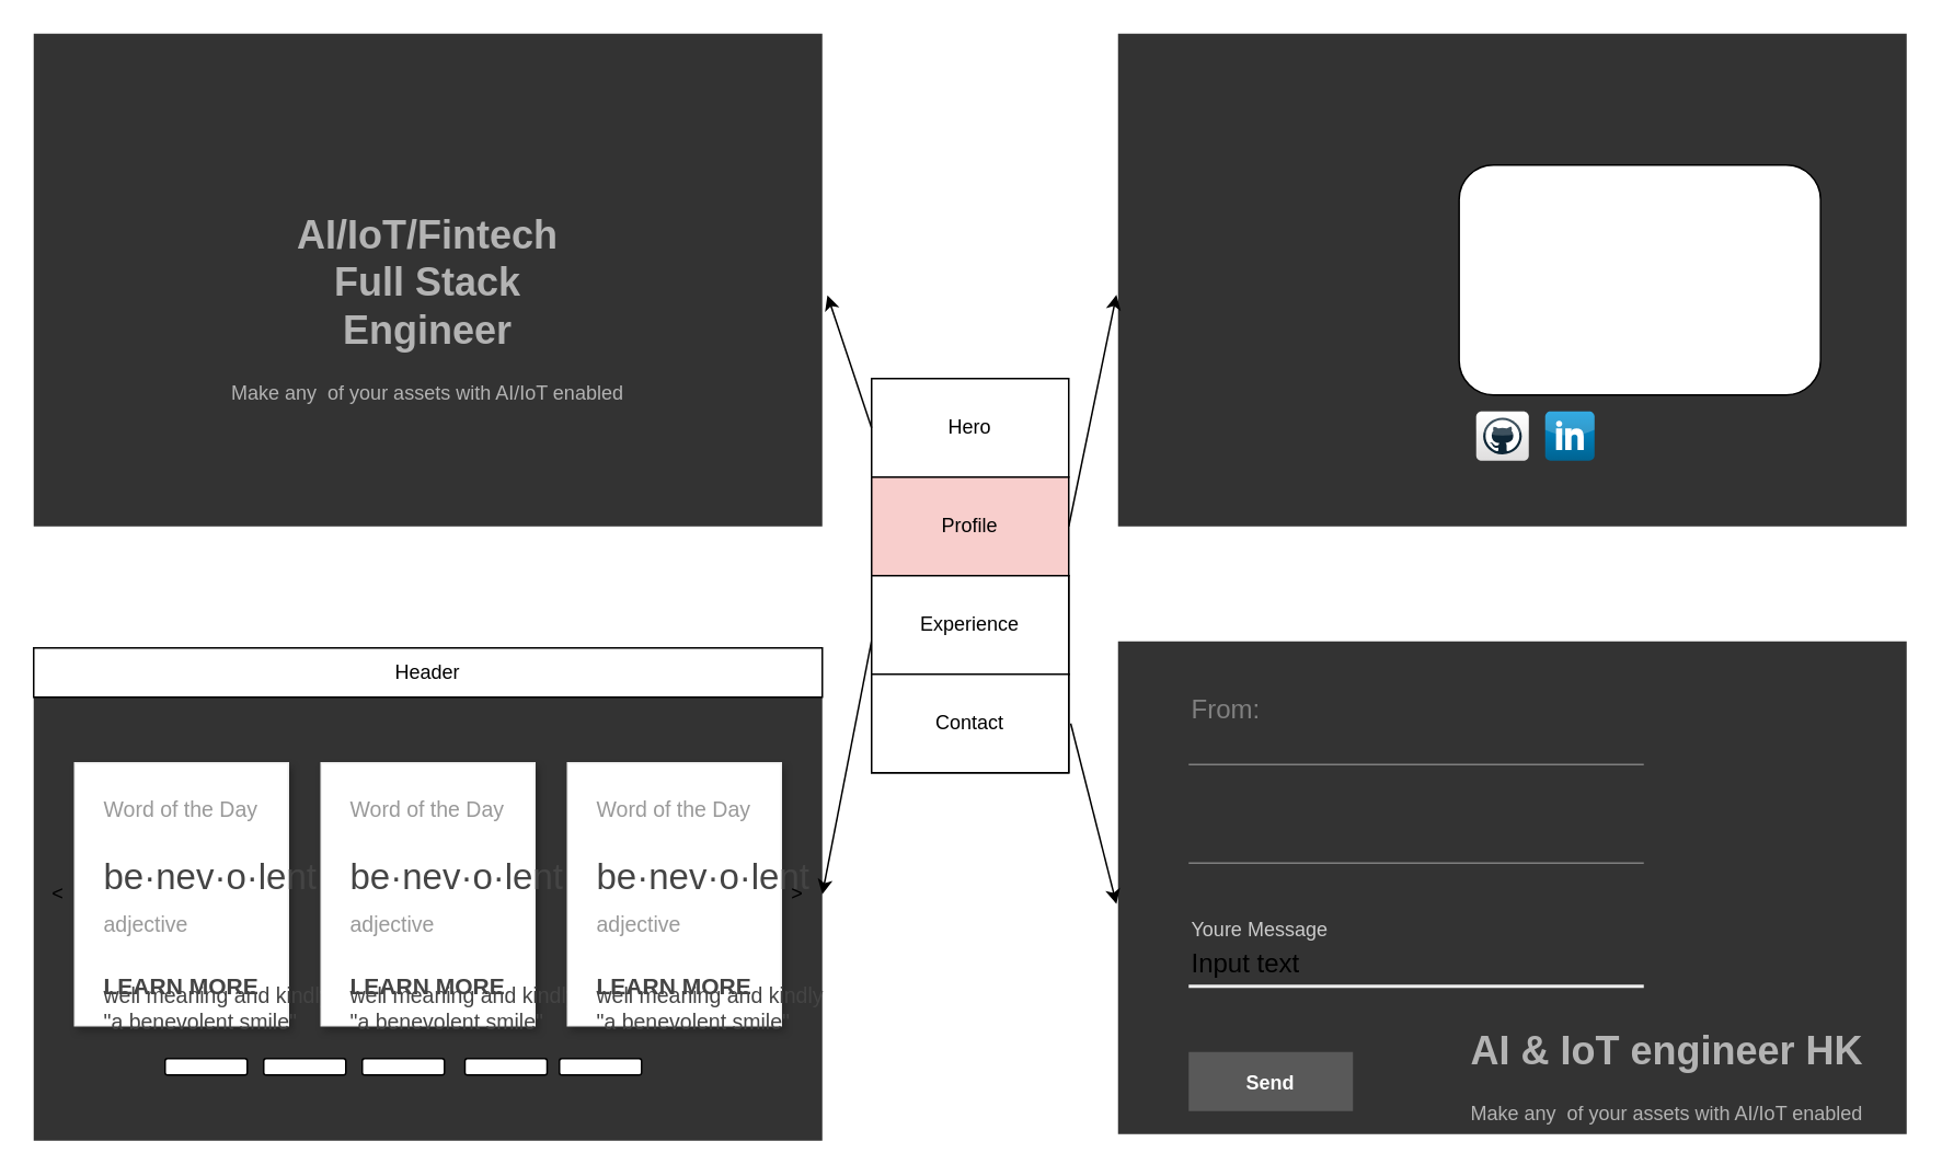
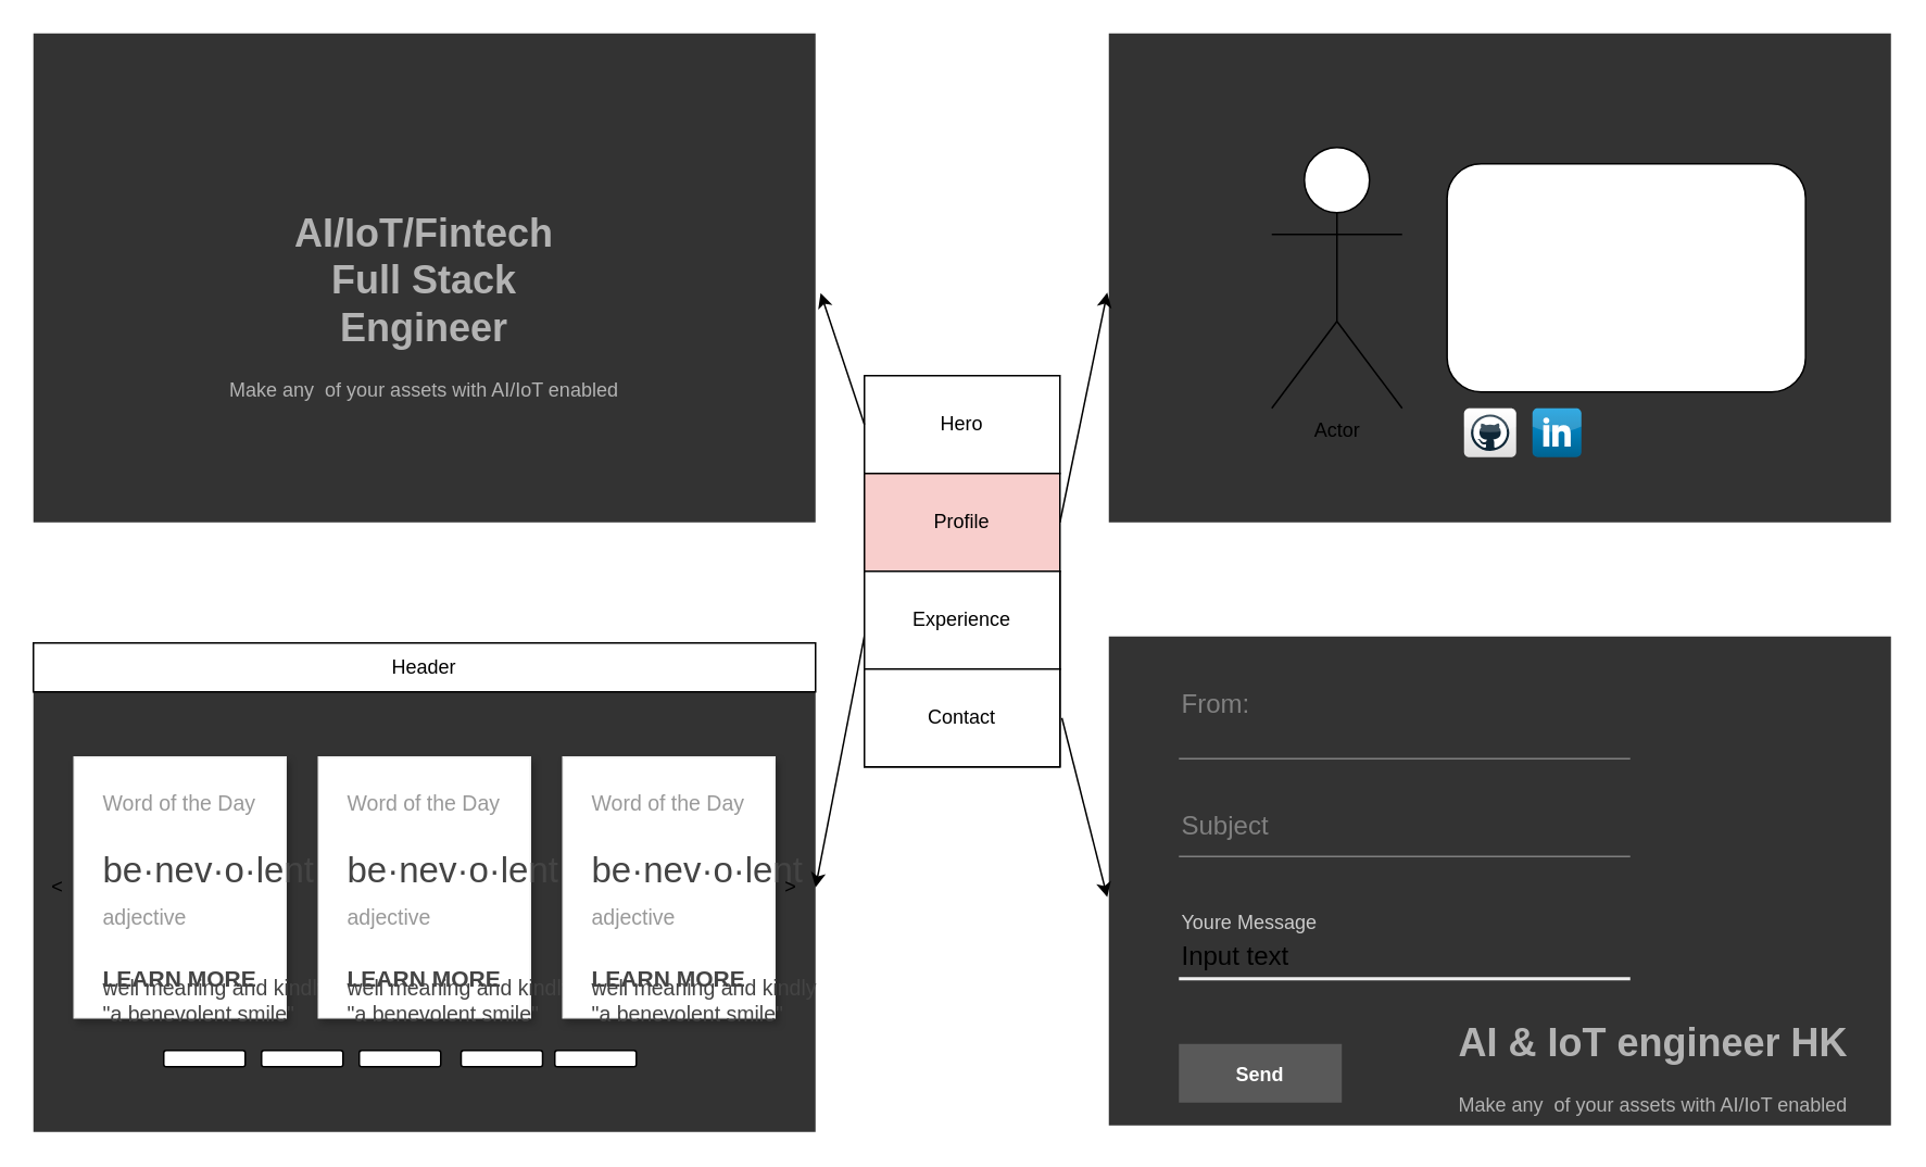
  <mxCell id="0" />
  <mxCell id="1" parent="0" />
  <mxCell id="2" value="" style="shape=rect;fillColor=#333333;strokeColor=none;" vertex="1" parent="1"><mxGeometry x="680" y="20" width="480" height="300" as="geometry" /></mxCell>
  <mxCell id="3" value="Hero" style="rounded=0;whiteSpace=wrap;html=1;" vertex="1" parent="1"><mxGeometry x="530" y="230" width="120" height="60" as="geometry" /></mxCell>
  <mxCell id="4" value="Profile" style="rounded=0;whiteSpace=wrap;html=1;fillColor=#f8cecc;" vertex="1" parent="1"><mxGeometry x="530" y="290" width="120" height="60" as="geometry" /></mxCell>
  <mxCell id="5" value="Experience" style="rounded=0;whiteSpace=wrap;html=1;" vertex="1" parent="1"><mxGeometry x="530" y="350" width="120" height="60" as="geometry" /></mxCell>
  <mxCell id="6" value="Contact" style="rounded=0;whiteSpace=wrap;html=1;" vertex="1" parent="1"><mxGeometry x="530" y="410" width="120" height="60" as="geometry" /></mxCell>
  <mxCell id="7" value="" style="shape=rect;fillColor=#333333;strokeColor=none;" vertex="1" parent="1"><mxGeometry x="20" y="20" width="480" height="300" as="geometry" /></mxCell>
  <mxCell id="8" value="&lt;h1&gt;AI/IoT/Fintech&lt;br&gt;Full Stack&lt;br&gt;Engineer&lt;/h1&gt;&lt;p&gt;Make any&amp;nbsp; of your assets with AI/IoT enabled&lt;/p&gt;" style="text;html=1;strokeColor=none;fillColor=none;spacing=5;spacingTop=-20;whiteSpace=wrap;overflow=hidden;rounded=0;fontColor=#B3B3B3;align=center;" vertex="1" parent="1"><mxGeometry x="125" y="122.5" width="270" height="137.5" as="geometry" /></mxCell>
  <mxCell id="9" value="" style="shape=rect;fillColor=#333333;strokeColor=none;" vertex="1" parent="1"><mxGeometry x="20" y="394" width="480" height="300" as="geometry" /></mxCell>
  <mxCell id="10" value="Header&lt;span style=&quot;color: rgba(0 , 0 , 0 , 0) ; font-family: monospace ; font-size: 0px&quot;&gt;%3CmxGraphModel%3E%3Croot%3E%3CmxCell%20id%3D%220%22%2F%3E%3CmxCell%20id%3D%221%22%20parent%3D%220%22%2F%3E%3CmxCell%20id%3D%222%22%20value%3D%22%22%20style%3D%22shape%3Drect%3BfillColor%3D%23ffffff%3BstrokeColor%3D%23eeeeee%3Bshadow%3D1%3B%22%20vertex%3D%221%22%20parent%3D%221%22%3E%3CmxGeometry%20x%3D%22730%22%20y%3D%22140%22%20width%3D%22180%22%20height%3D%22220%22%20as%3D%22geometry%22%2F%3E%3C%2FmxCell%3E%3CmxCell%20id%3D%223%22%20value%3D%22Word%20of%20the%20Day%22%20style%3D%22text%3BfontColor%3D%23999999%3BfontSize%3D13%3BfontStyle%3D0%3BverticalAlign%3Dbottom%3BspacingBottom%3D2%3BspacingLeft%3D16%3BresizeWidth%3D1%3B%22%20vertex%3D%221%22%20parent%3D%222%22%3E%3CmxGeometry%20width%3D%22180%22%20height%3D%2240%22%20relative%3D%221%22%20as%3D%22geometry%22%2F%3E%3C%2FmxCell%3E%3CmxCell%20id%3D%224%22%20value%3D%22be%C2%B7nev%C2%B7o%C2%B7lent%22%20style%3D%22text%3BfontColor%3D%23444444%3BfontSize%3D22%3BfontStyle%3D0%3BverticalAlign%3Dbottom%3BspacingBottom%3D2%3BspacingLeft%3D16%3BresizeWidth%3D1%3B%22%20vertex%3D%221%22%20parent%3D%222%22%3E%3CmxGeometry%20width%3D%22180%22%20height%3D%2240%22%20relative%3D%221%22%20as%3D%22geometry%22%3E%3CmxPoint%20y%3D%2244%22%20as%3D%22offset%22%2F%3E%3C%2FmxGeometry%3E%3C%2FmxCell%3E%3CmxCell%20id%3D%225%22%20value%3D%22adjective%22%20style%3D%22text%3BfontColor%3D%23999999%3BfontSize%3D13%3BfontStyle%3D0%3BverticalAlign%3Dbottom%3BspacingBottom%3D2%3BspacingLeft%3D16%3BresizeWidth%3D1%3B%22%20vertex%3D%221%22%20parent%3D%222%22%3E%3CmxGeometry%20width%3D%22180%22%20height%3D%2230%22%20relative%3D%221%22%20as%3D%22geometry%22%3E%3CmxPoint%20y%3D%2280%22%20as%3D%22offset%22%2F%3E%3C%2FmxGeometry%3E%3C%2FmxCell%3E%3CmxCell%20id%3D%226%22%20value%3D%22well%20meaning%20and%20kindly%26%2310%3B%26quot%3Ba%20benevolent%20smile%26quot%3B%22%20style%3D%22text%3BfontColor%3D%23444444%3BfontSize%3D13%3BfontStyle%3D0%3BverticalAlign%3Dmiddle%3BspacingBottom%3D2%3BspacingLeft%3D16%3BresizeWidth%3D1%3B%22%20vertex%3D%221%22%20parent%3D%222%22%3E%3CmxGeometry%20width%3D%22180%22%20height%3D%2240%22%20relative%3D%221%22%20as%3D%22geometry%22%3E%3CmxPoint%20y%3D%22130%22%20as%3D%22offset%22%2F%3E%3C%2FmxGeometry%3E%3C%2FmxCell%3E%3CmxCell%20id%3D%227%22%20value%3D%22LEARN%20MORE%22%20style%3D%22text%3BfontColor%3D%23444444%3BfontSize%3D14%3BfontStyle%3D1%3BverticalAlign%3Dmiddle%3BspacingBottom%3D2%3BspacingLeft%3D16%3BresizeWidth%3D1%3B%22%20vertex%3D%221%22%20parent%3D%222%22%3E%3CmxGeometry%20y%3D%221%22%20width%3D%22180%22%20height%3D%2248%22%20relative%3D%221%22%20as%3D%22geometry%22%3E%3CmxPoint%20y%3D%22-48%22%20as%3D%22offset%22%2F%3E%3C%2FmxGeometry%3E%3C%2FmxCell%3E%3C%2Froot%3E%3C%2FmxGraphModel%3E&lt;/span&gt;" style="rounded=0;whiteSpace=wrap;html=1;" vertex="1" parent="1"><mxGeometry x="20" y="394" width="480" height="30" as="geometry" /></mxCell>
  <mxCell id="11" value="" style="shape=rect;fillColor=#ffffff;strokeColor=#eeeeee;shadow=1;" vertex="1" parent="1"><mxGeometry x="45" y="464" width="130" height="160" as="geometry" /></mxCell>
  <mxCell id="12" value="Word of the Day" style="text;fontColor=#999999;fontSize=13;fontStyle=0;verticalAlign=bottom;spacingBottom=2;spacingLeft=16;resizeWidth=1;" vertex="1" parent="11"><mxGeometry width="130" height="40" relative="1" as="geometry" /></mxCell>
  <mxCell id="13" value="be·nev·o·lent" style="text;fontColor=#444444;fontSize=22;fontStyle=0;verticalAlign=bottom;spacingBottom=2;spacingLeft=16;resizeWidth=1;" vertex="1" parent="11"><mxGeometry width="130" height="40" relative="1" as="geometry"><mxPoint y="44" as="offset" /></mxGeometry></mxCell>
  <mxCell id="14" value="adjective" style="text;fontColor=#999999;fontSize=13;fontStyle=0;verticalAlign=bottom;spacingBottom=2;spacingLeft=16;resizeWidth=1;" vertex="1" parent="11"><mxGeometry width="130" height="30" relative="1" as="geometry"><mxPoint y="80" as="offset" /></mxGeometry></mxCell>
  <mxCell id="15" value="well meaning and kindly&#10;&quot;a benevolent smile&quot;" style="text;fontColor=#444444;fontSize=13;fontStyle=0;verticalAlign=middle;spacingBottom=2;spacingLeft=16;resizeWidth=1;" vertex="1" parent="11"><mxGeometry width="130" height="40" relative="1" as="geometry"><mxPoint y="130" as="offset" /></mxGeometry></mxCell>
  <mxCell id="16" value="LEARN MORE" style="text;fontColor=#444444;fontSize=14;fontStyle=1;verticalAlign=middle;spacingBottom=2;spacingLeft=16;resizeWidth=1;" vertex="1" parent="11"><mxGeometry y="1" width="130" height="48" relative="1" as="geometry"><mxPoint y="-48" as="offset" /></mxGeometry></mxCell>
  <mxCell id="17" value="" style="shape=rect;fillColor=#ffffff;strokeColor=#eeeeee;shadow=1;" vertex="1" parent="1"><mxGeometry x="195" y="464" width="130" height="160" as="geometry" /></mxCell>
  <mxCell id="18" value="Word of the Day" style="text;fontColor=#999999;fontSize=13;fontStyle=0;verticalAlign=bottom;spacingBottom=2;spacingLeft=16;resizeWidth=1;" vertex="1" parent="17"><mxGeometry width="130" height="40" relative="1" as="geometry" /></mxCell>
  <mxCell id="19" value="be·nev·o·lent" style="text;fontColor=#444444;fontSize=22;fontStyle=0;verticalAlign=bottom;spacingBottom=2;spacingLeft=16;resizeWidth=1;" vertex="1" parent="17"><mxGeometry width="130" height="40" relative="1" as="geometry"><mxPoint y="44" as="offset" /></mxGeometry></mxCell>
  <mxCell id="20" value="adjective" style="text;fontColor=#999999;fontSize=13;fontStyle=0;verticalAlign=bottom;spacingBottom=2;spacingLeft=16;resizeWidth=1;" vertex="1" parent="17"><mxGeometry width="130" height="30" relative="1" as="geometry"><mxPoint y="80" as="offset" /></mxGeometry></mxCell>
  <mxCell id="21" value="well meaning and kindly&#10;&quot;a benevolent smile&quot;" style="text;fontColor=#444444;fontSize=13;fontStyle=0;verticalAlign=middle;spacingBottom=2;spacingLeft=16;resizeWidth=1;" vertex="1" parent="17"><mxGeometry width="130" height="40" relative="1" as="geometry"><mxPoint y="130" as="offset" /></mxGeometry></mxCell>
  <mxCell id="22" value="LEARN MORE" style="text;fontColor=#444444;fontSize=14;fontStyle=1;verticalAlign=middle;spacingBottom=2;spacingLeft=16;resizeWidth=1;" vertex="1" parent="17"><mxGeometry y="1" width="130" height="48" relative="1" as="geometry"><mxPoint y="-48" as="offset" /></mxGeometry></mxCell>
  <mxCell id="23" value="" style="shape=rect;fillColor=#ffffff;strokeColor=#eeeeee;shadow=1;" vertex="1" parent="1"><mxGeometry x="345" y="464" width="130" height="160" as="geometry" /></mxCell>
  <mxCell id="24" value="Word of the Day" style="text;fontColor=#999999;fontSize=13;fontStyle=0;verticalAlign=bottom;spacingBottom=2;spacingLeft=16;resizeWidth=1;" vertex="1" parent="23"><mxGeometry width="130" height="40" relative="1" as="geometry" /></mxCell>
  <mxCell id="25" value="be·nev·o·lent" style="text;fontColor=#444444;fontSize=22;fontStyle=0;verticalAlign=bottom;spacingBottom=2;spacingLeft=16;resizeWidth=1;" vertex="1" parent="23"><mxGeometry width="130" height="40" relative="1" as="geometry"><mxPoint y="44" as="offset" /></mxGeometry></mxCell>
  <mxCell id="26" value="adjective" style="text;fontColor=#999999;fontSize=13;fontStyle=0;verticalAlign=bottom;spacingBottom=2;spacingLeft=16;resizeWidth=1;" vertex="1" parent="23"><mxGeometry width="130" height="30" relative="1" as="geometry"><mxPoint y="80" as="offset" /></mxGeometry></mxCell>
  <mxCell id="27" value="well meaning and kindly&#10;&quot;a benevolent smile&quot;" style="text;fontColor=#444444;fontSize=13;fontStyle=0;verticalAlign=middle;spacingBottom=2;spacingLeft=16;resizeWidth=1;" vertex="1" parent="23"><mxGeometry width="130" height="40" relative="1" as="geometry"><mxPoint y="130" as="offset" /></mxGeometry></mxCell>
  <mxCell id="28" value="LEARN MORE" style="text;fontColor=#444444;fontSize=14;fontStyle=1;verticalAlign=middle;spacingBottom=2;spacingLeft=16;resizeWidth=1;" vertex="1" parent="23"><mxGeometry y="1" width="130" height="48" relative="1" as="geometry"><mxPoint y="-48" as="offset" /></mxGeometry></mxCell>
  <mxCell id="29" value="" style="rounded=1;whiteSpace=wrap;html=1;" vertex="1" parent="1"><mxGeometry x="100" y="644" width="50" height="10" as="geometry" /></mxCell>
  <mxCell id="30" value="" style="rounded=1;whiteSpace=wrap;html=1;" vertex="1" parent="1"><mxGeometry x="160" y="644" width="50" height="10" as="geometry" /></mxCell>
  <mxCell id="31" value="" style="rounded=1;whiteSpace=wrap;html=1;" vertex="1" parent="1"><mxGeometry x="220" y="644" width="50" height="10" as="geometry" /></mxCell>
  <mxCell id="32" value="" style="rounded=1;whiteSpace=wrap;html=1;" vertex="1" parent="1"><mxGeometry x="282.5" y="644" width="50" height="10" as="geometry" /></mxCell>
  <mxCell id="33" value="" style="rounded=1;whiteSpace=wrap;html=1;" vertex="1" parent="1"><mxGeometry x="340" y="644" width="50" height="10" as="geometry" /></mxCell>
  <mxCell id="34" value="&amp;lt;" style="text;html=1;strokeColor=none;fillColor=none;align=center;verticalAlign=middle;whiteSpace=wrap;rounded=0;" vertex="1" parent="1"><mxGeometry x="30" y="509" width="10" height="70" as="geometry" /></mxCell>
  <mxCell id="35" value="&amp;gt;" style="text;html=1;strokeColor=none;fillColor=none;align=center;verticalAlign=middle;whiteSpace=wrap;rounded=0;" vertex="1" parent="1"><mxGeometry x="480" y="509" width="10" height="70" as="geometry" /></mxCell>
  <mxCell id="36" value="" style="endArrow=classic;html=1;exitX=0.003;exitY=0.63;exitDx=0;exitDy=0;entryX=1;entryY=0.5;entryDx=0;entryDy=0;exitPerimeter=0;" edge="1" parent="1" source="49" target="9"><mxGeometry width="50" height="50" relative="1" as="geometry"><mxPoint x="540" y="120" as="sourcePoint" /><mxPoint x="890" y="940" as="targetPoint" /></mxGeometry></mxCell>
  <mxCell id="37" value="" style="shape=rect;fillColor=#333333;strokeColor=none;" vertex="1" parent="1"><mxGeometry x="680" y="390" width="480" height="300" as="geometry" /></mxCell>
  <mxCell id="38" value="&lt;h1&gt;AI &amp;amp; IoT engineer HK&lt;/h1&gt;&lt;p&gt;Make any&amp;nbsp; of your assets with AI/IoT enabled&lt;/p&gt;" style="text;html=1;strokeColor=none;fillColor=none;spacing=5;spacingTop=-20;whiteSpace=wrap;overflow=hidden;rounded=0;fontColor=#B3B3B3;" vertex="1" parent="1"><mxGeometry x="890" y="620" width="270" height="70" as="geometry" /></mxCell>
+ <mxCell id="39" value="Subject" style="text;fontColor=#808080;fontSize=16;verticalAlign=middle;strokeColor=none;fillColor=none;" vertex="1" parent="1"><mxGeometry x="723" y="490" width="346" height="30" as="geometry" /></mxCell>
  <mxCell id="40" value="" style="dashed=0;shape=line;strokeWidth=1;noLabel=1;strokeColor=#cccccc;opacity=50;" vertex="1" parent="1"><mxGeometry x="723" y="520" width="277" height="10" as="geometry" /></mxCell>
  <mxCell id="41" value="Youre Message" style="text;fontColor=#cccccc;fontSize=12;verticalAlign=middle;strokeColor=none;fillColor=none;" vertex="1" parent="1"><mxGeometry x="723" y="550" width="346" height="30" as="geometry" /></mxCell>
  <mxCell id="42" value="Input text" style="text;fontSize=16;verticalAlign=middle;strokeColor=none;fillColor=none;" vertex="1" parent="1"><mxGeometry x="723" y="570" width="346" height="30" as="geometry" /></mxCell>
  <mxCell id="43" value="" style="dashed=0;shape=line;strokeWidth=2;noLabel=1;strokeColor=#eeeeee;" vertex="1" parent="1"><mxGeometry x="723" y="595" width="277" height="10" as="geometry" /></mxCell>
  <mxCell id="44" value="From:" style="text;fontColor=#808080;fontSize=16;verticalAlign=middle;strokeColor=none;fillColor=none;" vertex="1" parent="1"><mxGeometry x="723" y="415" width="346" height="30" as="geometry" /></mxCell>
  <mxCell id="45" value="" style="dashed=0;shape=line;strokeWidth=1;noLabel=1;strokeColor=#cccccc;opacity=50;" vertex="1" parent="1"><mxGeometry x="723" y="460" width="277" height="10" as="geometry" /></mxCell>
  <mxCell id="46" value="Send" style="dashed=0;align=center;fontSize=12;shape=rect;fillColor=#cccccc;opacity=25;strokeColor=none;fontStyle=1;fontColor=#ffffff;shadow=0;" vertex="1" parent="1"><mxGeometry x="723" y="640" width="100" height="36" as="geometry" /></mxCell>
  <mxCell id="47" value="" style="endArrow=classic;html=1;exitX=1;exitY=0.5;exitDx=0;exitDy=0;entryX=-0.002;entryY=0.533;entryDx=0;entryDy=0;entryPerimeter=0;" edge="1" parent="1" target="37"><mxGeometry width="50" height="50" relative="1" as="geometry"><mxPoint x="651.2" y="440" as="sourcePoint" /><mxPoint x="570" y="180" as="targetPoint" /></mxGeometry></mxCell>
  <mxCell id="48" value="" style="rounded=1;whiteSpace=wrap;html=1;" vertex="1" parent="1"><mxGeometry x="887.6" y="100" width="220" height="140" as="geometry" /></mxCell>
  <mxCell id="49" value="Experience" style="rounded=0;whiteSpace=wrap;html=1;" vertex="1" parent="1"><mxGeometry x="530" y="350" width="120" height="60" as="geometry" /></mxCell>
  <mxCell id="50" value="Contact" style="rounded=0;whiteSpace=wrap;html=1;" vertex="1" parent="1"><mxGeometry x="530" y="410" width="120" height="60" as="geometry" /></mxCell>
  <mxCell id="51" value="" style="endArrow=classic;html=1;entryX=-0.002;entryY=0.53;entryDx=0;entryDy=0;entryPerimeter=0;exitX=1;exitY=0.5;exitDx=0;exitDy=0;" edge="1" target="2" parent="1" source="4"><mxGeometry width="50" height="50" relative="1" as="geometry"><mxPoint x="660" y="110" as="sourcePoint" /><mxPoint x="250" y="138.7" as="targetPoint" /></mxGeometry></mxCell>
  <mxCell id="52" value="" style="endArrow=classic;html=1;exitX=0;exitY=0.5;exitDx=0;exitDy=0;entryX=1.004;entryY=0.531;entryDx=0;entryDy=0;entryPerimeter=0;" edge="1" parent="1" source="3"><mxGeometry width="50" height="50" relative="1" as="geometry"><mxPoint x="651.2" y="50" as="sourcePoint" /><mxPoint x="503.12" y="179.3" as="targetPoint" /></mxGeometry></mxCell>
+ <mxCell id="53" value="Actor" style="shape=umlActor;verticalLabelPosition=bottom;verticalAlign=top;html=1;outlineConnect=0;" vertex="1" parent="1"><mxGeometry x="780" y="90" width="80" height="160" as="geometry" /></mxCell>
  <mxCell id="54" value="" style="dashed=0;outlineConnect=0;html=1;align=center;labelPosition=center;verticalLabelPosition=bottom;verticalAlign=top;shape=mxgraph.webicons.github;gradientColor=#DFDEDE" vertex="1" parent="1"><mxGeometry x="898" y="250" width="32" height="30" as="geometry" /></mxCell>
  <mxCell id="55" value="" style="dashed=0;outlineConnect=0;html=1;align=center;labelPosition=center;verticalLabelPosition=bottom;verticalAlign=top;shape=mxgraph.webicons.linkedin;fillColor=#0095DB;gradientColor=#006391" vertex="1" parent="1"><mxGeometry x="940" y="250" width="30" height="30" as="geometry" /></mxCell>
